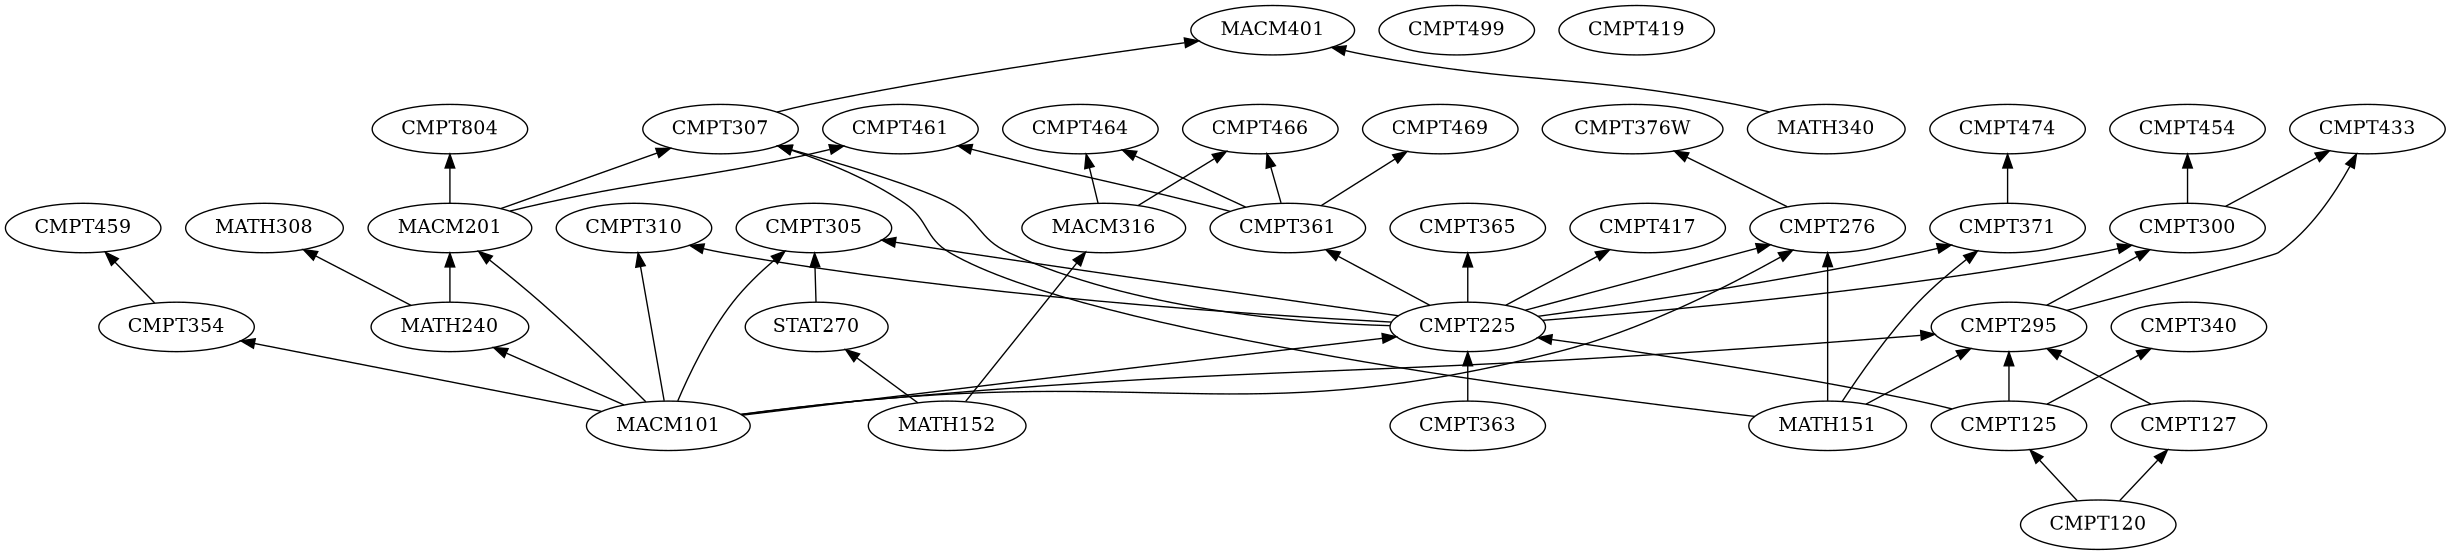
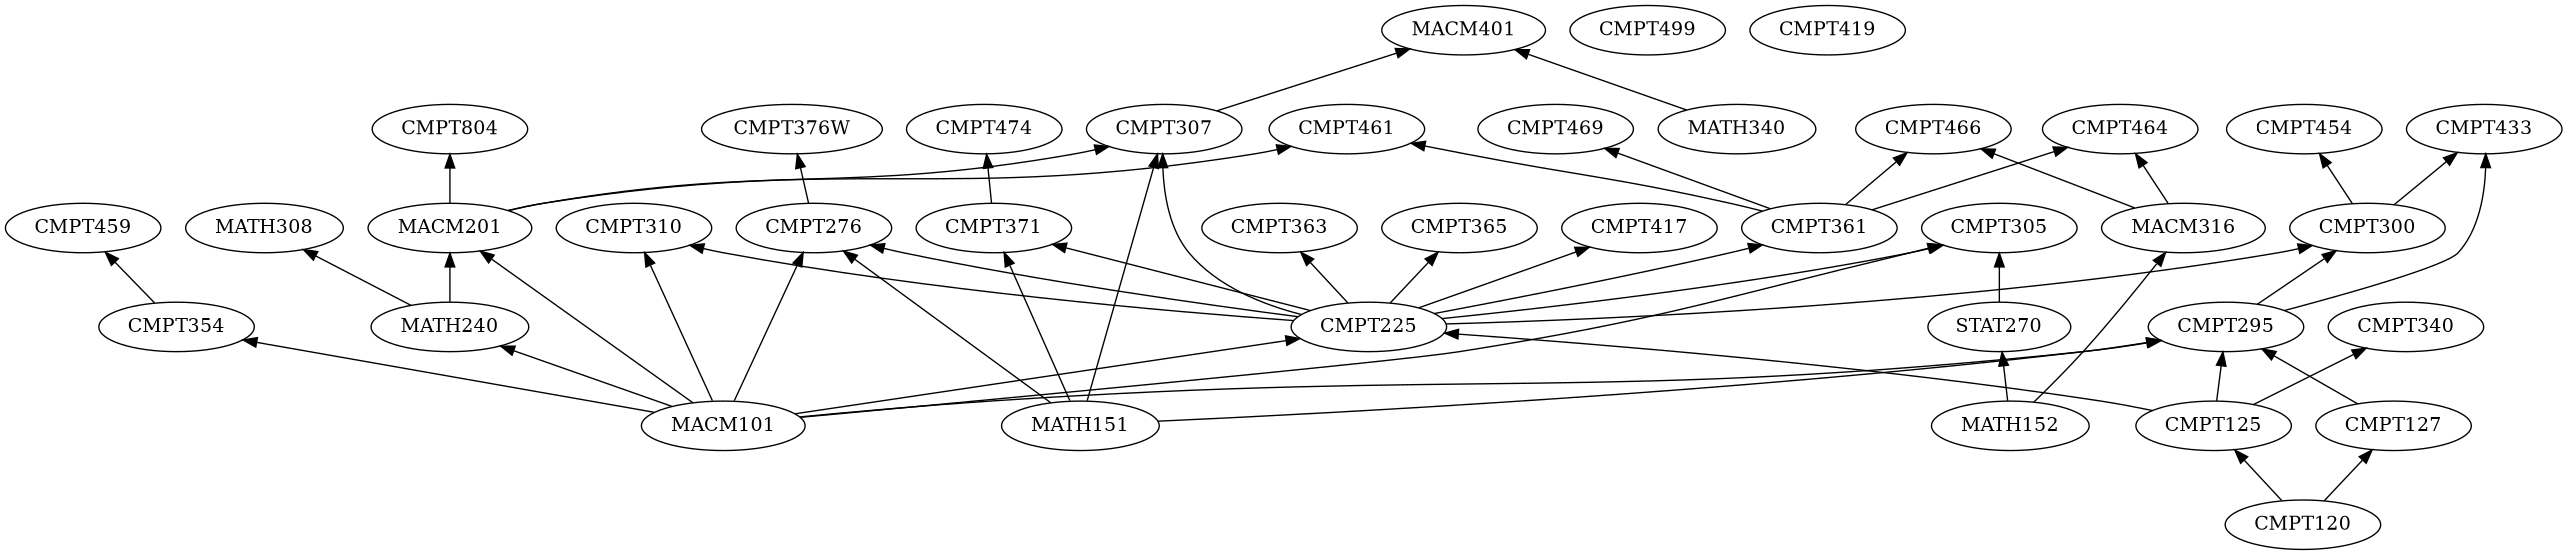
  digraph {
    bgcolor=white
    node [fillcolor="#ff8888"]
    edge [dir=back]
    CMPT459
    CMPT354
    MACM101
    CMPT225
    CMPT125
    CMPT454
    CMPT300
    CMPT295
    MATH151
    CMPT127
    CMPT310
    CMPT120
    CMPT499
    CMPT276
    MACM401
    CMPT307
    MATH340
    MACM201
    MATH240
    CMPT376W
    CMPT474
    CMPT371
    MACM316
    MATH152
    CMPT340
    CMPT433
    CMPT363
    CMPT361
    CMPT365
    CMPT469
    n31 [label=CMPT804]
    CMPT461
    CMPT305
    STAT270
    MATH308
    CMPT464
    CMPT466
    CMPT417
    CMPT419
    CMPT459 -> CMPT354
    CMPT354 -> MACM101
    CMPT225 -> MACM101
    CMPT225 -> CMPT125
    CMPT125 -> CMPT120
    CMPT454 -> CMPT300
    CMPT300 -> CMPT225
    CMPT300 -> CMPT295
    CMPT295 -> MACM101
    CMPT295 -> CMPT125
    CMPT295 -> MATH151
    CMPT295 -> CMPT127
    CMPT127 -> CMPT120
    CMPT310 -> MACM101
    CMPT310 -> CMPT225
    CMPT276 -> MACM101
    CMPT276 -> CMPT225
    CMPT276 -> MATH151
    MACM401 -> CMPT307
    MACM401 -> MATH340
    CMPT307 -> CMPT225
    CMPT307 -> MATH151
    CMPT307 -> MACM201
    MACM201 -> MACM101
    MACM201 -> MATH240
    MATH240 -> MACM101
    CMPT376W -> CMPT276
    CMPT474 -> CMPT371
    CMPT371 -> CMPT225
    CMPT371 -> MATH151
    MACM316 -> MATH152
    CMPT340 -> CMPT125
    CMPT433 -> CMPT300
    CMPT433 -> CMPT295
-   CMPT225 -> CMPT363
+   CMPT363 -> CMPT225
    CMPT361 -> CMPT225
    CMPT365 -> CMPT225
    CMPT469 -> CMPT361
    n31 -> MACM201
    CMPT461 -> MACM201
    CMPT461 -> CMPT361
    CMPT305 -> MACM101
    CMPT305 -> CMPT225
    CMPT305 -> STAT270
    STAT270 -> MATH152
    MATH308 -> MATH240
    CMPT464 -> MACM316
    CMPT464 -> CMPT361
    CMPT466 -> MACM316
    CMPT466 -> CMPT361
    CMPT417 -> CMPT225
  }
